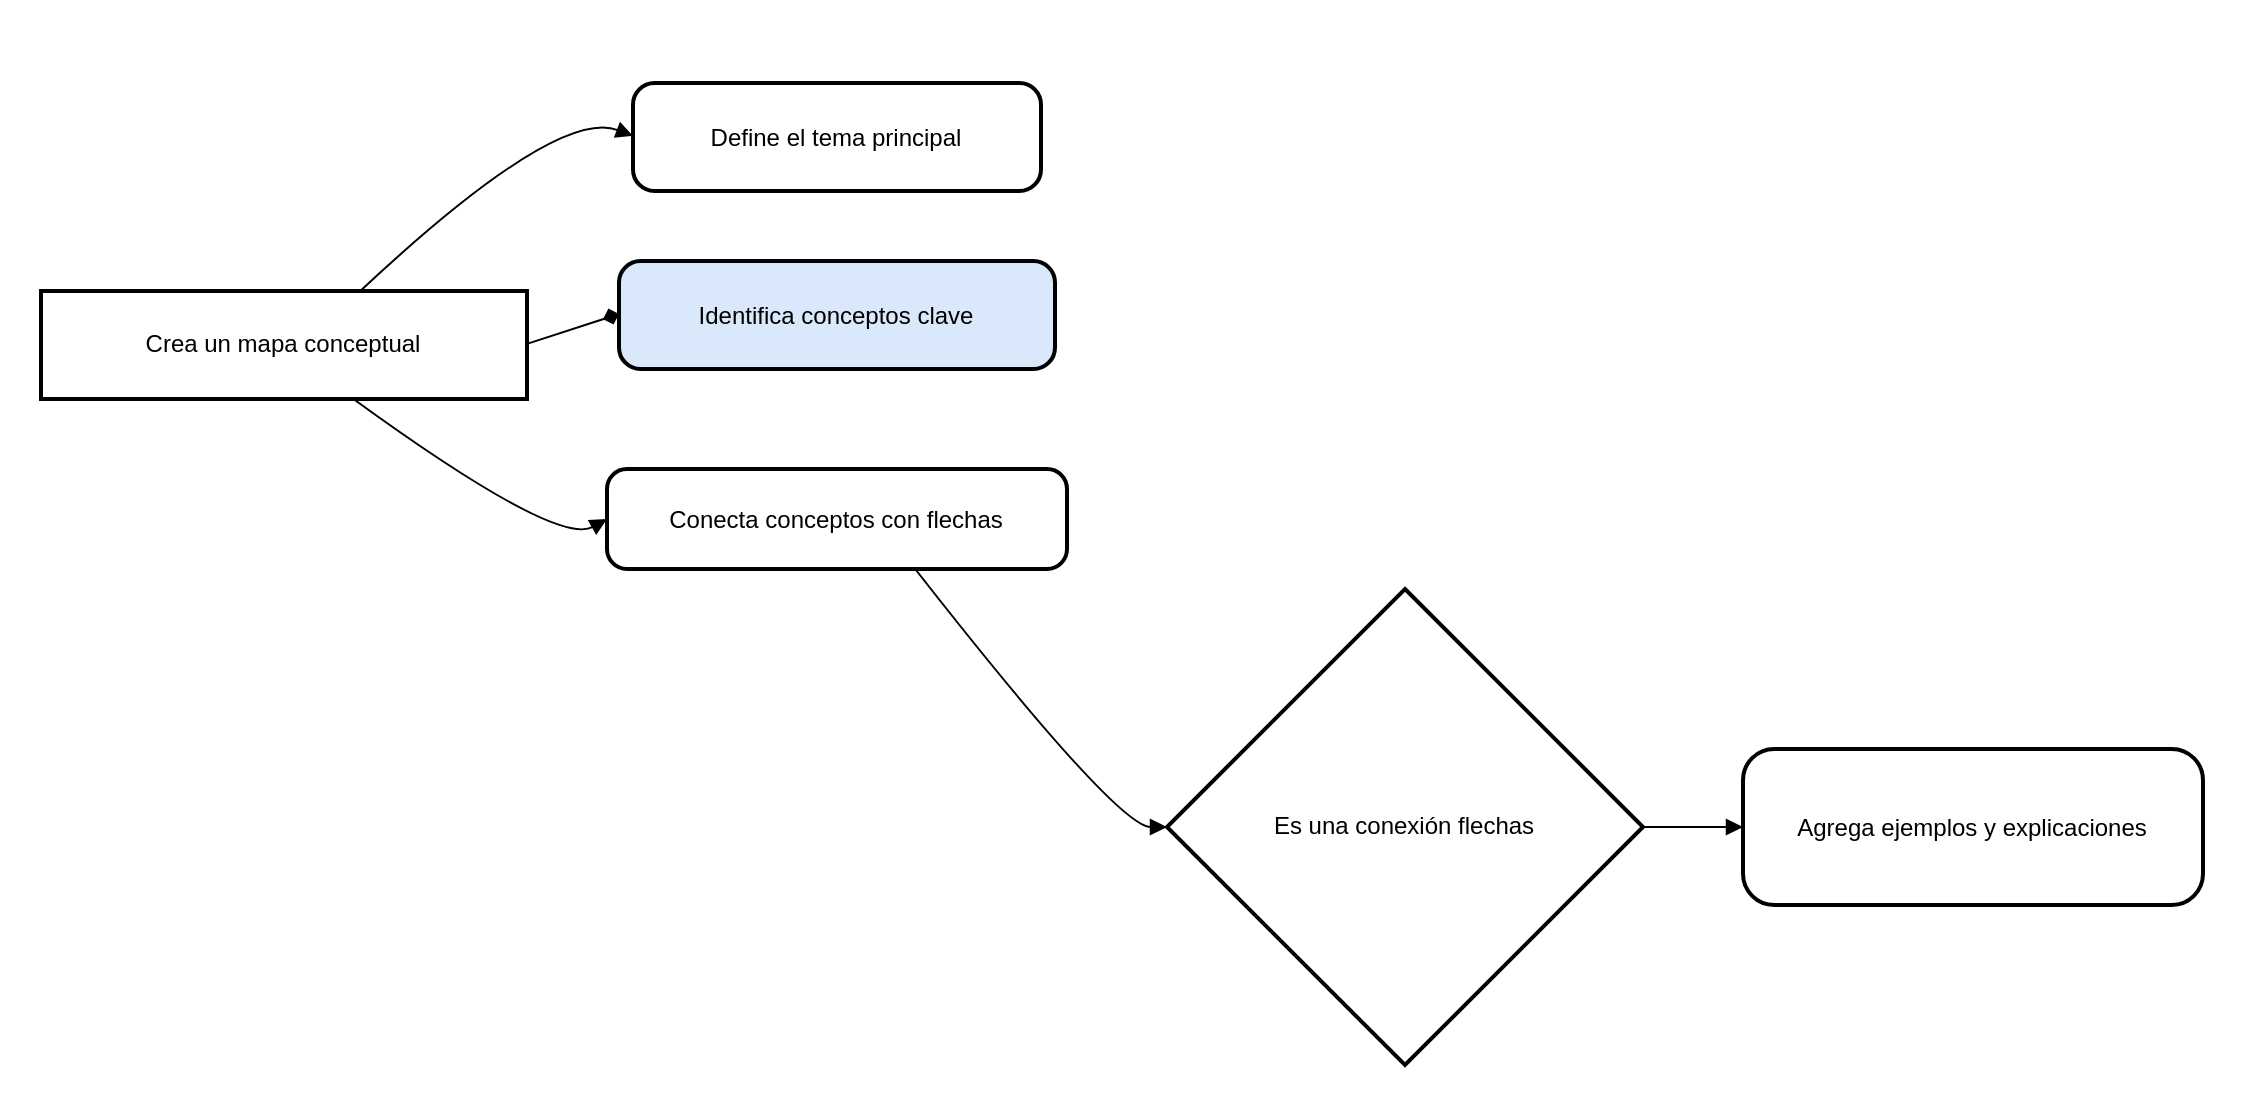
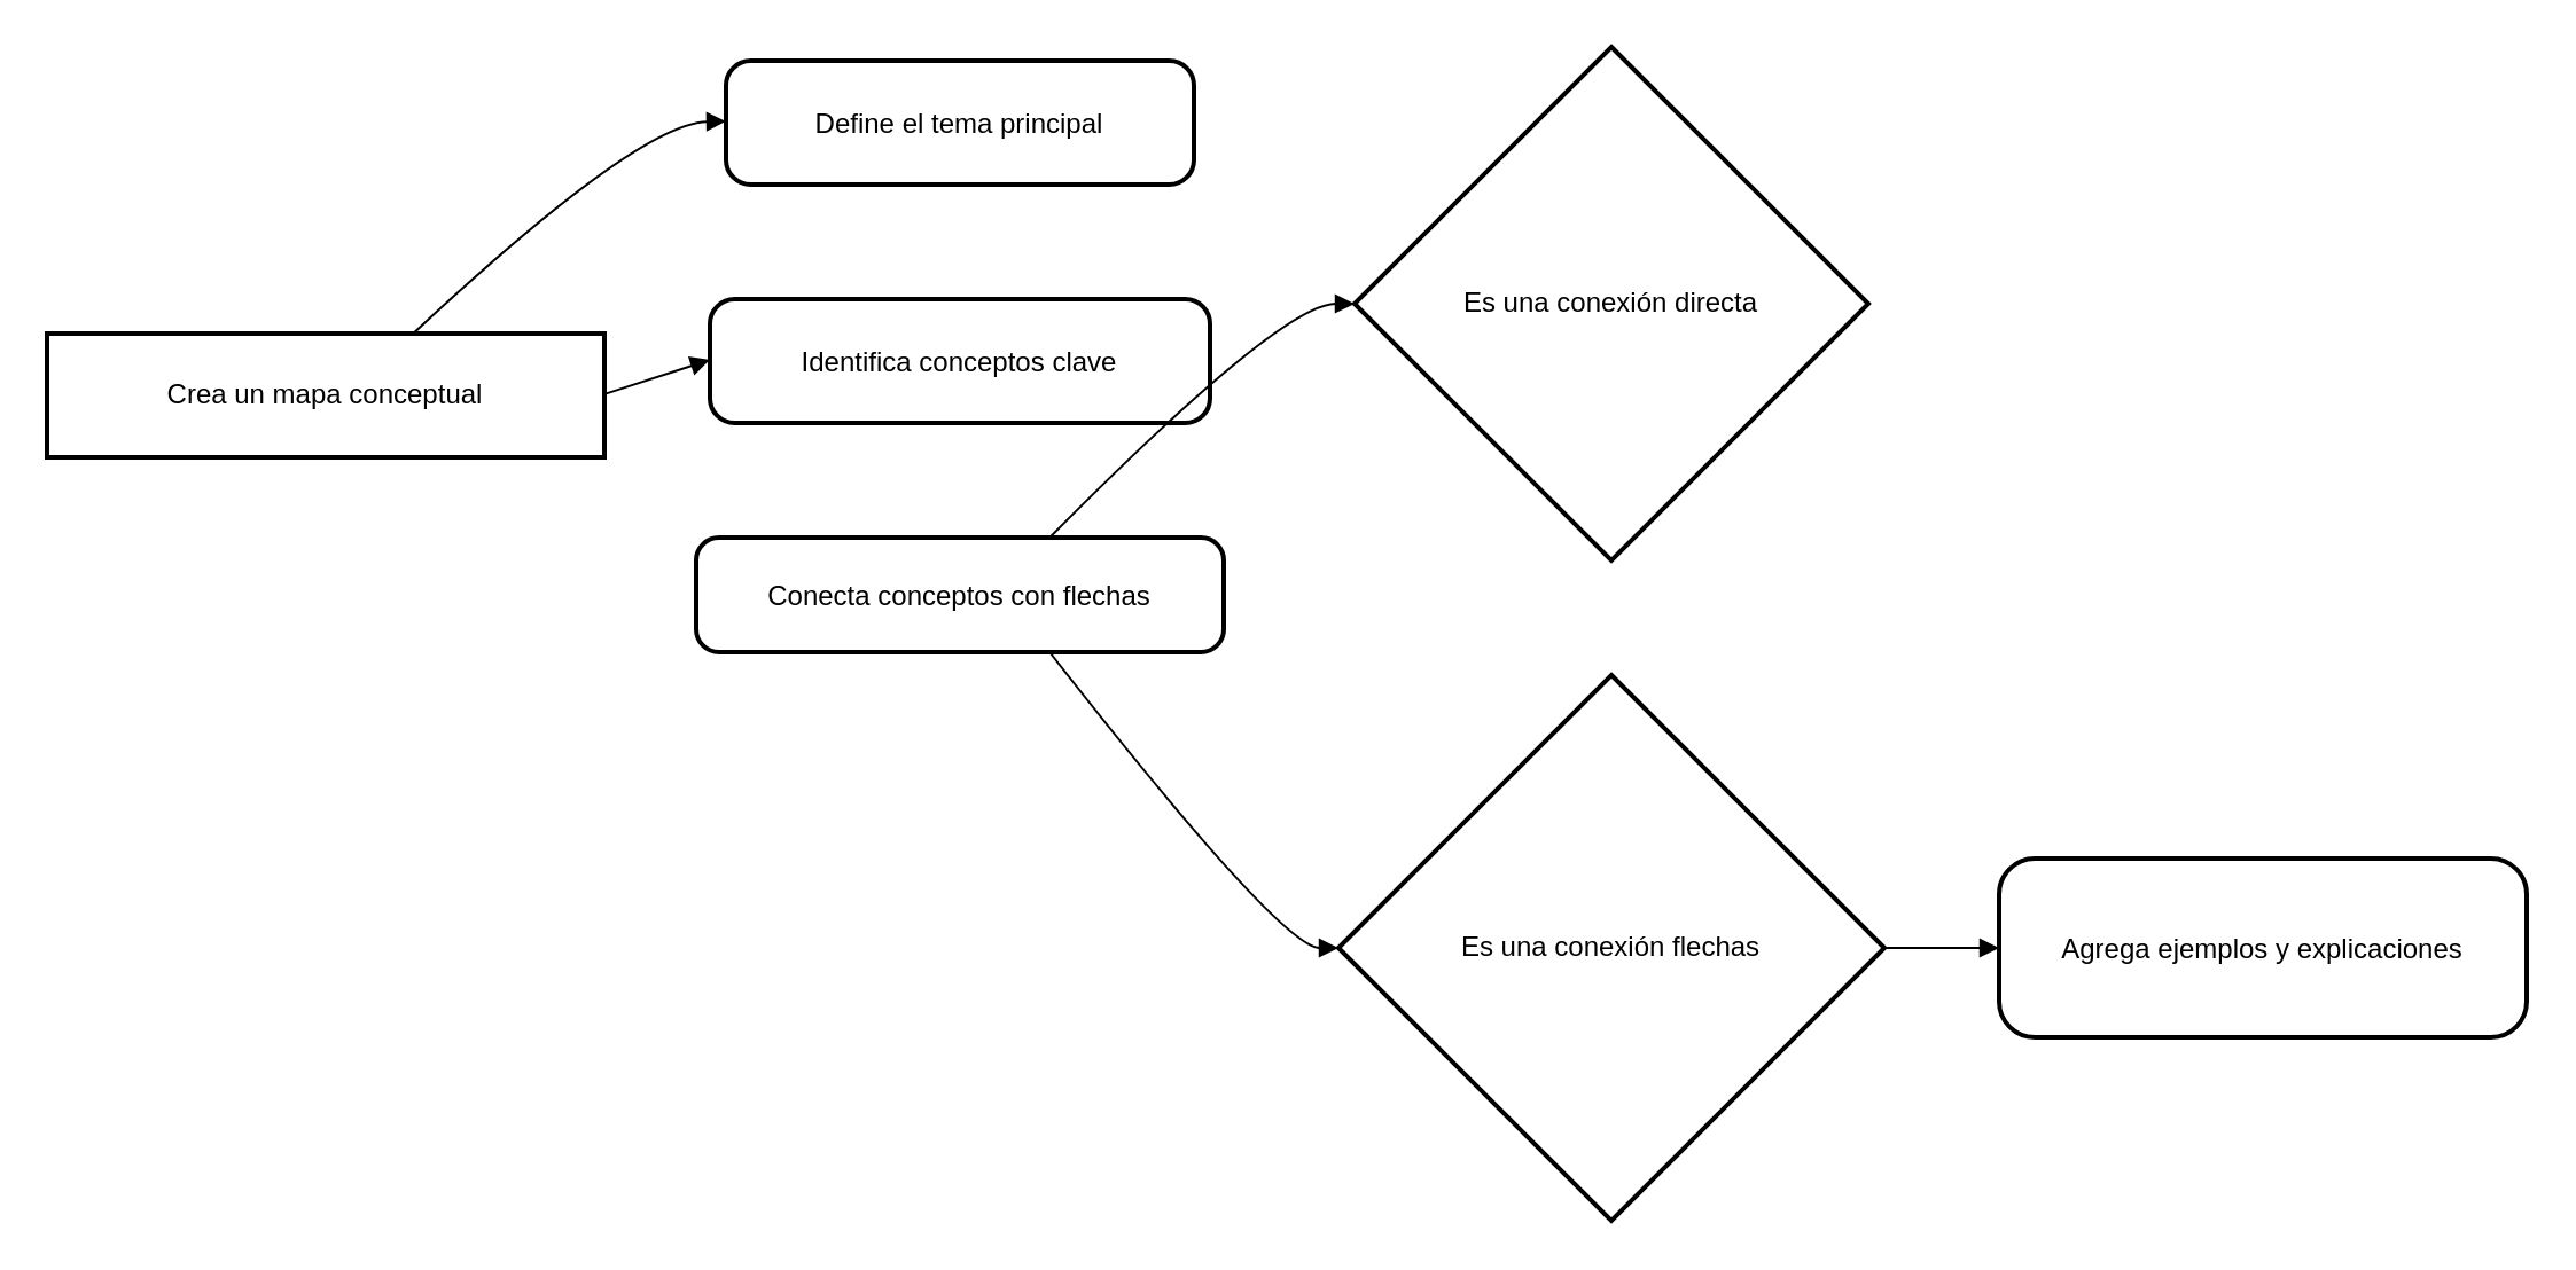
  <mxCell id="0" />
  <mxCell id="1" parent="0" />
  <mxCell id="2" value="Crea un mapa conceptual" style="whiteSpace=wrap;strokeWidth=2;" vertex="1" parent="1"><mxGeometry x="20" y="145" width="243" height="54" as="geometry" /></mxCell>
- <mxCell id="3" value="Define el tema principal" style="rounded=1;arcSize=20;strokeWidth=2" vertex="1" parent="1"><mxGeometry x="316" y="41" width="204" height="54" as="geometry" /></mxCell>
- <mxCell id="4" value="Identifica conceptos clave" style="rounded=1;arcSize=20;strokeWidth=2;fillColor=#dae8fc;" vertex="1" parent="1"><mxGeometry x="309" y="130" width="218" height="54" as="geometry" /></mxCell>
+ <mxCell id="3" value="Define el tema principal" style="rounded=1;arcSize=20;strokeWidth=2" vertex="1" parent="1"><mxGeometry x="316" y="26" width="204" height="54" as="geometry" /></mxCell>
+ <mxCell id="4" value="Identifica conceptos clave" style="rounded=1;arcSize=20;strokeWidth=2" vertex="1" parent="1"><mxGeometry x="309" y="130" width="218" height="54" as="geometry" /></mxCell>
  <mxCell id="5" value="Conecta conceptos con flechas" style="rounded=1;arcSize=20;strokeWidth=2" vertex="1" parent="1"><mxGeometry x="303" y="234" width="230" height="50" as="geometry" /></mxCell>
+ <mxCell id="6" value="Es una conexión directa" style="rhombus;strokeWidth=2;whiteSpace=wrap;" vertex="1" parent="1"><mxGeometry x="590" y="20" width="224" height="224" as="geometry" /></mxCell>
  <mxCell id="7" value="Es una conexión flechas" style="rhombus;strokeWidth=2;whiteSpace=wrap;" vertex="1" parent="1"><mxGeometry x="583" y="294" width="238" height="238" as="geometry" /></mxCell>
  <mxCell id="8" value="Agrega ejemplos y explicaciones" style="rounded=1;arcSize=20;strokeWidth=2" vertex="1" parent="1"><mxGeometry x="871" y="374" width="230" height="78" as="geometry" /></mxCell>
  <mxCell id="9" value="" style="curved=1;startArrow=none;endArrow=block;exitX=0.66;exitY=-0.01;entryX=0;entryY=0.49;" edge="1" parent="1" source="2" target="3"><mxGeometry relative="1" as="geometry"><Array as="points"><mxPoint x="278" y="53" /></Array></mxGeometry></mxCell>
- <mxCell id="10" value="" style="curved=1;startArrow=none;endArrow=diamond;exitX=1;exitY=0.49;entryX=0;entryY=0.49;" edge="1" parent="1" source="2" target="4"><mxGeometry relative="1" as="geometry"><Array as="points" /></mxGeometry></mxCell>
- <mxCell id="11" value="" style="curved=1;startArrow=none;endArrow=block;exitX=0.64;exitY=0.99;entryX=0;entryY=0.5;" edge="1" parent="1" source="2" target="5"><mxGeometry relative="1" as="geometry"><Array as="points"><mxPoint x="278" y="273" /></Array></mxGeometry></mxCell>
+ <mxCell id="10" value="" style="curved=1;startArrow=none;endArrow=block;exitX=1;exitY=0.49;entryX=0;entryY=0.49;" edge="1" parent="1" source="2" target="4"><mxGeometry relative="1" as="geometry"><Array as="points" /></mxGeometry></mxCell>
+ <mxCell id="12" value="" style="curved=1;startArrow=none;endArrow=block;exitX=0.67;exitY=0;entryX=0;entryY=0.5;" edge="1" parent="1" source="5" target="6"><mxGeometry relative="1" as="geometry"><Array as="points"><mxPoint x="558" y="132" /></Array></mxGeometry></mxCell>
  <mxCell id="13" value="" style="curved=1;startArrow=none;endArrow=block;exitX=0.67;exitY=1;entryX=0;entryY=0.5;" edge="1" parent="1" source="5" target="7"><mxGeometry relative="1" as="geometry"><Array as="points"><mxPoint x="558" y="413" /></Array></mxGeometry></mxCell>
  <mxCell id="14" value="" style="curved=1;startArrow=none;endArrow=block;exitX=1;exitY=0.5;entryX=0;entryY=0.5;" edge="1" parent="1" source="7" target="8"><mxGeometry relative="1" as="geometry"><Array as="points" /></mxGeometry></mxCell>
